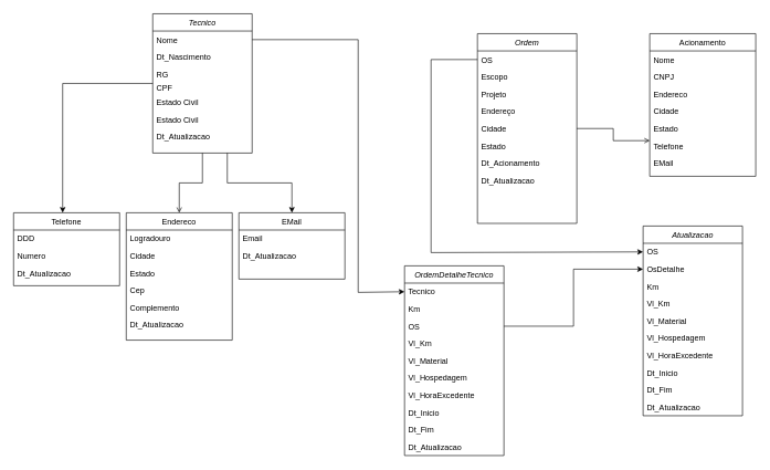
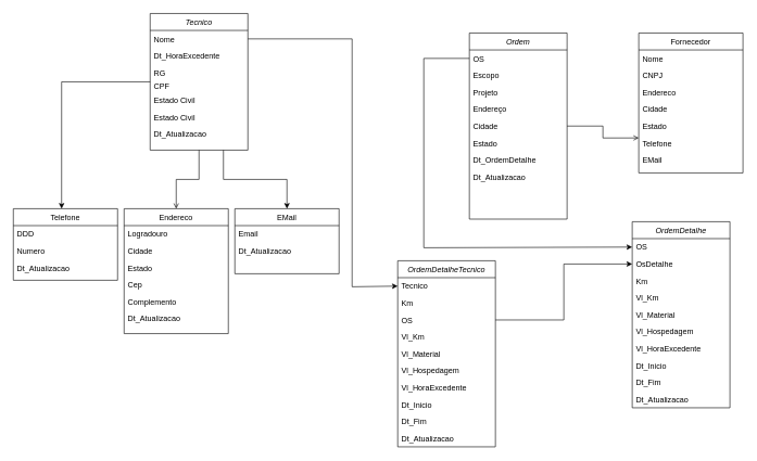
  <mxCell id="0" />
  <mxCell id="1" parent="0" />
  <mxCell id="2" style="edgeStyle=orthogonalEdgeStyle;rounded=0;orthogonalLoop=1;jettySize=auto;html=1;entryX=0.463;entryY=0;entryDx=0;entryDy=0;entryPerimeter=0;" parent="1" source="4" target="20" edge="1"><mxGeometry relative="1" as="geometry" /></mxCell>
  <mxCell id="3" style="edgeStyle=orthogonalEdgeStyle;rounded=0;orthogonalLoop=1;jettySize=auto;html=1;exitX=0.75;exitY=1;exitDx=0;exitDy=0;" parent="1" source="4" target="24" edge="1"><mxGeometry relative="1" as="geometry" /></mxCell>
  <mxCell id="4" value="Tecnico" style="swimlane;fontStyle=2;align=center;verticalAlign=top;childLayout=stackLayout;horizontal=1;startSize=26;horizontalStack=0;resizeParent=1;resizeLast=0;collapsible=1;marginBottom=0;rounded=0;shadow=0;strokeWidth=1;" parent="1" vertex="1"><mxGeometry x="230" y="20" width="150" height="210" as="geometry"><mxRectangle x="230" y="140" width="160" height="26" as="alternateBounds" /></mxGeometry></mxCell>
  <mxCell id="5" value="Nome" style="text;align=left;verticalAlign=top;spacingLeft=4;spacingRight=4;overflow=hidden;rotatable=0;points=[[0,0.5],[1,0.5]];portConstraint=eastwest;" parent="4" vertex="1"><mxGeometry y="26" width="150" height="26" as="geometry" /></mxCell>
- <mxCell id="6" value="Dt_Nascimento" style="text;align=left;verticalAlign=top;spacingLeft=4;spacingRight=4;overflow=hidden;rotatable=0;points=[[0,0.5],[1,0.5]];portConstraint=eastwest;rounded=0;shadow=0;html=0;" parent="4" vertex="1"><mxGeometry y="52" width="150" height="26" as="geometry" /></mxCell>
+ <mxCell id="6" value="Dt_HoraExcedente" style="text;align=left;verticalAlign=top;spacingLeft=4;spacingRight=4;overflow=hidden;rotatable=0;points=[[0,0.5],[1,0.5]];portConstraint=eastwest;rounded=0;shadow=0;html=0;" parent="4" vertex="1"><mxGeometry y="52" width="150" height="26" as="geometry" /></mxCell>
  <mxCell id="7" value="RG" style="text;align=left;verticalAlign=top;spacingLeft=4;spacingRight=4;overflow=hidden;rotatable=0;points=[[0,0.5],[1,0.5]];portConstraint=eastwest;rounded=0;shadow=0;html=0;" parent="4" vertex="1"><mxGeometry y="78" width="150" height="20" as="geometry" /></mxCell>
  <mxCell id="8" value="CPF" style="text;align=left;verticalAlign=top;spacingLeft=4;spacingRight=4;overflow=hidden;rotatable=0;points=[[0,0.5],[1,0.5]];portConstraint=eastwest;rounded=0;shadow=0;html=0;" parent="4" vertex="1"><mxGeometry y="98" width="150" height="22" as="geometry" /></mxCell>
  <mxCell id="9" value="Estado Civil" style="text;align=left;verticalAlign=top;spacingLeft=4;spacingRight=4;overflow=hidden;rotatable=0;points=[[0,0.5],[1,0.5]];portConstraint=eastwest;rounded=0;shadow=0;html=0;" parent="4" vertex="1"><mxGeometry y="120" width="150" height="26" as="geometry" /></mxCell>
  <mxCell id="10" value="Estado Civil" style="text;align=left;verticalAlign=top;spacingLeft=4;spacingRight=4;overflow=hidden;rotatable=0;points=[[0,0.5],[1,0.5]];portConstraint=eastwest;rounded=0;shadow=0;html=0;" vertex="1" parent="4"><mxGeometry y="146" width="150" height="26" as="geometry" /></mxCell>
  <mxCell id="11" value="Dt_Atualizacao" style="text;align=left;verticalAlign=top;spacingLeft=4;spacingRight=4;overflow=hidden;rotatable=0;points=[[0,0.5],[1,0.5]];portConstraint=eastwest;rounded=0;shadow=0;html=0;" parent="4" vertex="1"><mxGeometry y="172" width="150" height="26" as="geometry" /></mxCell>
  <mxCell id="12" value="Endereco" style="swimlane;fontStyle=0;align=center;verticalAlign=top;childLayout=stackLayout;horizontal=1;startSize=26;horizontalStack=0;resizeParent=1;resizeLast=0;collapsible=1;marginBottom=0;rounded=0;shadow=0;strokeWidth=1;" parent="1" vertex="1"><mxGeometry x="190" y="320" width="160" height="192" as="geometry"><mxRectangle x="550" y="140" width="160" height="26" as="alternateBounds" /></mxGeometry></mxCell>
  <mxCell id="13" value="Logradouro" style="text;align=left;verticalAlign=top;spacingLeft=4;spacingRight=4;overflow=hidden;rotatable=0;points=[[0,0.5],[1,0.5]];portConstraint=eastwest;" parent="12" vertex="1"><mxGeometry y="26" width="160" height="26" as="geometry" /></mxCell>
  <mxCell id="14" value="Cidade" style="text;align=left;verticalAlign=top;spacingLeft=4;spacingRight=4;overflow=hidden;rotatable=0;points=[[0,0.5],[1,0.5]];portConstraint=eastwest;rounded=0;shadow=0;html=0;" parent="12" vertex="1"><mxGeometry y="52" width="160" height="26" as="geometry" /></mxCell>
  <mxCell id="15" value="Estado" style="text;align=left;verticalAlign=top;spacingLeft=4;spacingRight=4;overflow=hidden;rotatable=0;points=[[0,0.5],[1,0.5]];portConstraint=eastwest;rounded=0;shadow=0;html=0;" parent="12" vertex="1"><mxGeometry y="78" width="160" height="26" as="geometry" /></mxCell>
  <mxCell id="16" value="Cep" style="text;align=left;verticalAlign=top;spacingLeft=4;spacingRight=4;overflow=hidden;rotatable=0;points=[[0,0.5],[1,0.5]];portConstraint=eastwest;rounded=0;shadow=0;html=0;" parent="12" vertex="1"><mxGeometry y="104" width="160" height="26" as="geometry" /></mxCell>
  <mxCell id="17" value="Complemento" style="text;align=left;verticalAlign=top;spacingLeft=4;spacingRight=4;overflow=hidden;rotatable=0;points=[[0,0.5],[1,0.5]];portConstraint=eastwest;rounded=0;shadow=0;html=0;" parent="12" vertex="1"><mxGeometry y="130" width="160" height="26" as="geometry" /></mxCell>
  <mxCell id="18" value="Dt_Atualizacao" style="text;align=left;verticalAlign=top;spacingLeft=4;spacingRight=4;overflow=hidden;rotatable=0;points=[[0,0.5],[1,0.5]];portConstraint=eastwest;rounded=0;shadow=0;html=0;" parent="12" vertex="1"><mxGeometry y="156" width="160" height="26" as="geometry" /></mxCell>
  <mxCell id="19" value="" style="endArrow=open;shadow=0;strokeWidth=1;rounded=0;endFill=1;edgeStyle=elbowEdgeStyle;elbow=vertical;" parent="1" source="4" target="12" edge="1"><mxGeometry x="0.5" y="41" relative="1" as="geometry"><mxPoint x="380" y="162" as="sourcePoint" /><mxPoint x="540" y="162" as="targetPoint" /><mxPoint x="-40" y="32" as="offset" /></mxGeometry></mxCell>
  <mxCell id="20" value="Telefone" style="swimlane;fontStyle=0;align=center;verticalAlign=top;childLayout=stackLayout;horizontal=1;startSize=26;horizontalStack=0;resizeParent=1;resizeLast=0;collapsible=1;marginBottom=0;rounded=0;shadow=0;strokeWidth=1;" parent="1" vertex="1"><mxGeometry x="20" y="320" width="160" height="110" as="geometry"><mxRectangle x="550" y="140" width="160" height="26" as="alternateBounds" /></mxGeometry></mxCell>
  <mxCell id="21" value="DDD" style="text;align=left;verticalAlign=top;spacingLeft=4;spacingRight=4;overflow=hidden;rotatable=0;points=[[0,0.5],[1,0.5]];portConstraint=eastwest;" parent="20" vertex="1"><mxGeometry y="26" width="160" height="26" as="geometry" /></mxCell>
  <mxCell id="22" value="Numero" style="text;align=left;verticalAlign=top;spacingLeft=4;spacingRight=4;overflow=hidden;rotatable=0;points=[[0,0.5],[1,0.5]];portConstraint=eastwest;rounded=0;shadow=0;html=0;" parent="20" vertex="1"><mxGeometry y="52" width="160" height="26" as="geometry" /></mxCell>
  <mxCell id="23" value="Dt_Atualizacao" style="text;align=left;verticalAlign=top;spacingLeft=4;spacingRight=4;overflow=hidden;rotatable=0;points=[[0,0.5],[1,0.5]];portConstraint=eastwest;rounded=0;shadow=0;html=0;" parent="20" vertex="1"><mxGeometry y="78" width="160" height="26" as="geometry" /></mxCell>
  <mxCell id="24" value="EMail" style="swimlane;fontStyle=0;align=center;verticalAlign=top;childLayout=stackLayout;horizontal=1;startSize=26;horizontalStack=0;resizeParent=1;resizeLast=0;collapsible=1;marginBottom=0;rounded=0;shadow=0;strokeWidth=1;" parent="1" vertex="1"><mxGeometry x="360" y="320" width="160" height="100" as="geometry"><mxRectangle x="550" y="140" width="160" height="26" as="alternateBounds" /></mxGeometry></mxCell>
  <mxCell id="25" value="Email" style="text;align=left;verticalAlign=top;spacingLeft=4;spacingRight=4;overflow=hidden;rotatable=0;points=[[0,0.5],[1,0.5]];portConstraint=eastwest;" parent="24" vertex="1"><mxGeometry y="26" width="160" height="26" as="geometry" /></mxCell>
  <mxCell id="26" value="Dt_Atualizacao" style="text;align=left;verticalAlign=top;spacingLeft=4;spacingRight=4;overflow=hidden;rotatable=0;points=[[0,0.5],[1,0.5]];portConstraint=eastwest;rounded=0;shadow=0;html=0;" parent="24" vertex="1"><mxGeometry y="52" width="160" height="26" as="geometry" /></mxCell>
  <mxCell id="27" style="edgeStyle=orthogonalEdgeStyle;rounded=0;orthogonalLoop=1;jettySize=auto;html=1;entryX=0;entryY=0.75;entryDx=0;entryDy=0;endArrow=open;" parent="1" source="28" target="37" edge="1"><mxGeometry relative="1" as="geometry" /></mxCell>
  <mxCell id="28" value="Ordem" style="swimlane;fontStyle=2;align=center;verticalAlign=top;childLayout=stackLayout;horizontal=1;startSize=26;horizontalStack=0;resizeParent=1;resizeLast=0;collapsible=1;marginBottom=0;rounded=0;shadow=0;strokeWidth=1;" parent="1" vertex="1"><mxGeometry x="720" y="50" width="150" height="286" as="geometry"><mxRectangle x="230" y="140" width="160" height="26" as="alternateBounds" /></mxGeometry></mxCell>
  <mxCell id="29" value="OS" style="text;align=left;verticalAlign=top;spacingLeft=4;spacingRight=4;overflow=hidden;rotatable=0;points=[[0,0.5],[1,0.5]];portConstraint=eastwest;" parent="28" vertex="1"><mxGeometry y="26" width="150" height="26" as="geometry" /></mxCell>
  <mxCell id="30" value="Escopo" style="text;align=left;verticalAlign=top;spacingLeft=4;spacingRight=4;overflow=hidden;rotatable=0;points=[[0,0.5],[1,0.5]];portConstraint=eastwest;" parent="28" vertex="1"><mxGeometry y="52" width="150" height="26" as="geometry" /></mxCell>
  <mxCell id="31" value="Projeto" style="text;align=left;verticalAlign=top;spacingLeft=4;spacingRight=4;overflow=hidden;rotatable=0;points=[[0,0.5],[1,0.5]];portConstraint=eastwest;" parent="28" vertex="1"><mxGeometry y="78" width="150" height="26" as="geometry" /></mxCell>
  <mxCell id="32" value="Endereço" style="text;align=left;verticalAlign=top;spacingLeft=4;spacingRight=4;overflow=hidden;rotatable=0;points=[[0,0.5],[1,0.5]];portConstraint=eastwest;" parent="28" vertex="1"><mxGeometry y="104" width="150" height="26" as="geometry" /></mxCell>
  <mxCell id="33" value="Cidade" style="text;align=left;verticalAlign=top;spacingLeft=4;spacingRight=4;overflow=hidden;rotatable=0;points=[[0,0.5],[1,0.5]];portConstraint=eastwest;" parent="28" vertex="1"><mxGeometry y="130" width="150" height="26" as="geometry" /></mxCell>
  <mxCell id="34" value="Estado" style="text;align=left;verticalAlign=top;spacingLeft=4;spacingRight=4;overflow=hidden;rotatable=0;points=[[0,0.5],[1,0.5]];portConstraint=eastwest;" parent="28" vertex="1"><mxGeometry y="156" width="150" height="26" as="geometry" /></mxCell>
- <mxCell id="35" value="Dt_Acionamento" style="text;align=left;verticalAlign=top;spacingLeft=4;spacingRight=4;overflow=hidden;rotatable=0;points=[[0,0.5],[1,0.5]];portConstraint=eastwest;" parent="28" vertex="1"><mxGeometry y="182" width="150" height="26" as="geometry" /></mxCell>
+ <mxCell id="35" value="Dt_OrdemDetalhe" style="text;align=left;verticalAlign=top;spacingLeft=4;spacingRight=4;overflow=hidden;rotatable=0;points=[[0,0.5],[1,0.5]];portConstraint=eastwest;" parent="28" vertex="1"><mxGeometry y="182" width="150" height="26" as="geometry" /></mxCell>
  <mxCell id="36" value="Dt_Atualizacao" style="text;align=left;verticalAlign=top;spacingLeft=4;spacingRight=4;overflow=hidden;rotatable=0;points=[[0,0.5],[1,0.5]];portConstraint=eastwest;" parent="28" vertex="1"><mxGeometry y="208" width="150" height="26" as="geometry" /></mxCell>
- <mxCell id="37" value="Acionamento" style="swimlane;fontStyle=0;align=center;verticalAlign=top;childLayout=stackLayout;horizontal=1;startSize=26;horizontalStack=0;resizeParent=1;resizeLast=0;collapsible=1;marginBottom=0;rounded=0;shadow=0;strokeWidth=1;" parent="1" vertex="1"><mxGeometry x="980" y="50" width="160" height="215" as="geometry"><mxRectangle x="550" y="140" width="160" height="26" as="alternateBounds" /></mxGeometry></mxCell>
+ <mxCell id="37" value="Fornecedor" style="swimlane;fontStyle=0;align=center;verticalAlign=top;childLayout=stackLayout;horizontal=1;startSize=26;horizontalStack=0;resizeParent=1;resizeLast=0;collapsible=1;marginBottom=0;rounded=0;shadow=0;strokeWidth=1;" parent="1" vertex="1"><mxGeometry x="980" y="50" width="160" height="215" as="geometry"><mxRectangle x="550" y="140" width="160" height="26" as="alternateBounds" /></mxGeometry></mxCell>
  <mxCell id="38" value="Nome" style="text;align=left;verticalAlign=top;spacingLeft=4;spacingRight=4;overflow=hidden;rotatable=0;points=[[0,0.5],[1,0.5]];portConstraint=eastwest;" parent="37" vertex="1"><mxGeometry y="26" width="160" height="26" as="geometry" /></mxCell>
  <mxCell id="39" value="CNPJ" style="text;align=left;verticalAlign=top;spacingLeft=4;spacingRight=4;overflow=hidden;rotatable=0;points=[[0,0.5],[1,0.5]];portConstraint=eastwest;" parent="37" vertex="1"><mxGeometry y="52" width="160" height="26" as="geometry" /></mxCell>
  <mxCell id="40" value="Endereco" style="text;align=left;verticalAlign=top;spacingLeft=4;spacingRight=4;overflow=hidden;rotatable=0;points=[[0,0.5],[1,0.5]];portConstraint=eastwest;rounded=0;shadow=0;html=0;" parent="37" vertex="1"><mxGeometry y="78" width="160" height="26" as="geometry" /></mxCell>
  <mxCell id="41" value="Cidade" style="text;align=left;verticalAlign=top;spacingLeft=4;spacingRight=4;overflow=hidden;rotatable=0;points=[[0,0.5],[1,0.5]];portConstraint=eastwest;rounded=0;shadow=0;html=0;" parent="37" vertex="1"><mxGeometry y="104" width="160" height="26" as="geometry" /></mxCell>
  <mxCell id="42" value="Estado" style="text;align=left;verticalAlign=top;spacingLeft=4;spacingRight=4;overflow=hidden;rotatable=0;points=[[0,0.5],[1,0.5]];portConstraint=eastwest;rounded=0;shadow=0;html=0;" parent="37" vertex="1"><mxGeometry y="130" width="160" height="26" as="geometry" /></mxCell>
  <mxCell id="43" value="Telefone" style="text;align=left;verticalAlign=top;spacingLeft=4;spacingRight=4;overflow=hidden;rotatable=0;points=[[0,0.5],[1,0.5]];portConstraint=eastwest;rounded=0;shadow=0;html=0;" parent="37" vertex="1"><mxGeometry y="156" width="160" height="26" as="geometry" /></mxCell>
  <mxCell id="44" value="EMail" style="text;align=left;verticalAlign=top;spacingLeft=4;spacingRight=4;overflow=hidden;rotatable=0;points=[[0,0.5],[1,0.5]];portConstraint=eastwest;rounded=0;shadow=0;html=0;" parent="37" vertex="1"><mxGeometry y="182" width="160" height="26" as="geometry" /></mxCell>
- <mxCell id="45" value="Atualizacao" style="swimlane;fontStyle=2;align=center;verticalAlign=top;childLayout=stackLayout;horizontal=1;startSize=26;horizontalStack=0;resizeParent=1;resizeLast=0;collapsible=1;marginBottom=0;rounded=0;shadow=0;strokeWidth=1;" parent="1" vertex="1"><mxGeometry x="970" y="340" width="150" height="286" as="geometry"><mxRectangle x="230" y="140" width="160" height="26" as="alternateBounds" /></mxGeometry></mxCell>
+ <mxCell id="45" value="OrdemDetalhe" style="swimlane;fontStyle=2;align=center;verticalAlign=top;childLayout=stackLayout;horizontal=1;startSize=26;horizontalStack=0;resizeParent=1;resizeLast=0;collapsible=1;marginBottom=0;rounded=0;shadow=0;strokeWidth=1;" parent="1" vertex="1"><mxGeometry x="970" y="340" width="150" height="286" as="geometry"><mxRectangle x="230" y="140" width="160" height="26" as="alternateBounds" /></mxGeometry></mxCell>
  <mxCell id="46" value="OS" style="text;align=left;verticalAlign=top;spacingLeft=4;spacingRight=4;overflow=hidden;rotatable=0;points=[[0,0.5],[1,0.5]];portConstraint=eastwest;" parent="45" vertex="1"><mxGeometry y="26" width="150" height="26" as="geometry" /></mxCell>
  <mxCell id="47" value="OsDetalhe" style="text;align=left;verticalAlign=top;spacingLeft=4;spacingRight=4;overflow=hidden;rotatable=0;points=[[0,0.5],[1,0.5]];portConstraint=eastwest;" parent="45" vertex="1"><mxGeometry y="52" width="150" height="26" as="geometry" /></mxCell>
  <mxCell id="48" value="Km" style="text;align=left;verticalAlign=top;spacingLeft=4;spacingRight=4;overflow=hidden;rotatable=0;points=[[0,0.5],[1,0.5]];portConstraint=eastwest;" parent="45" vertex="1"><mxGeometry y="78" width="150" height="26" as="geometry" /></mxCell>
  <mxCell id="49" value="Vl_Km" style="text;align=left;verticalAlign=top;spacingLeft=4;spacingRight=4;overflow=hidden;rotatable=0;points=[[0,0.5],[1,0.5]];portConstraint=eastwest;" parent="45" vertex="1"><mxGeometry y="104" width="150" height="26" as="geometry" /></mxCell>
  <mxCell id="50" value="Vl_Material" style="text;align=left;verticalAlign=top;spacingLeft=4;spacingRight=4;overflow=hidden;rotatable=0;points=[[0,0.5],[1,0.5]];portConstraint=eastwest;" parent="45" vertex="1"><mxGeometry y="130" width="150" height="26" as="geometry" /></mxCell>
  <mxCell id="51" value="Vl_Hospedagem" style="text;align=left;verticalAlign=top;spacingLeft=4;spacingRight=4;overflow=hidden;rotatable=0;points=[[0,0.5],[1,0.5]];portConstraint=eastwest;" parent="45" vertex="1"><mxGeometry y="156" width="150" height="26" as="geometry" /></mxCell>
  <mxCell id="52" value="Vl_HoraExcedente" style="text;align=left;verticalAlign=top;spacingLeft=4;spacingRight=4;overflow=hidden;rotatable=0;points=[[0,0.5],[1,0.5]];portConstraint=eastwest;" parent="45" vertex="1"><mxGeometry y="182" width="150" height="26" as="geometry" /></mxCell>
  <mxCell id="53" value="Dt_Inicio" style="text;align=left;verticalAlign=top;spacingLeft=4;spacingRight=4;overflow=hidden;rotatable=0;points=[[0,0.5],[1,0.5]];portConstraint=eastwest;" parent="45" vertex="1"><mxGeometry y="208" width="150" height="26" as="geometry" /></mxCell>
  <mxCell id="54" value="Dt_Fim" style="text;align=left;verticalAlign=top;spacingLeft=4;spacingRight=4;overflow=hidden;rotatable=0;points=[[0,0.5],[1,0.5]];portConstraint=eastwest;" parent="45" vertex="1"><mxGeometry y="234" width="150" height="26" as="geometry" /></mxCell>
  <mxCell id="55" value="Dt_Atualizacao" style="text;align=left;verticalAlign=top;spacingLeft=4;spacingRight=4;overflow=hidden;rotatable=0;points=[[0,0.5],[1,0.5]];portConstraint=eastwest;" parent="45" vertex="1"><mxGeometry y="260" width="150" height="26" as="geometry" /></mxCell>
  <mxCell id="56" style="edgeStyle=orthogonalEdgeStyle;rounded=0;orthogonalLoop=1;jettySize=auto;html=1;entryX=0;entryY=0.5;entryDx=0;entryDy=0;" parent="1" source="29" target="46" edge="1"><mxGeometry relative="1" as="geometry"><Array as="points"><mxPoint x="650" y="89" /><mxPoint x="650" y="380" /></Array></mxGeometry></mxCell>
  <mxCell id="57" value="OrdemDetalheTecnico" style="swimlane;fontStyle=2;align=center;verticalAlign=top;childLayout=stackLayout;horizontal=1;startSize=26;horizontalStack=0;resizeParent=1;resizeLast=0;collapsible=1;marginBottom=0;rounded=0;shadow=0;strokeWidth=1;" parent="1" vertex="1"><mxGeometry x="610" y="400" width="150" height="286" as="geometry"><mxRectangle x="610" y="430" width="160" height="26" as="alternateBounds" /></mxGeometry></mxCell>
  <mxCell id="58" value="Tecnico" style="text;align=left;verticalAlign=top;spacingLeft=4;spacingRight=4;overflow=hidden;rotatable=0;points=[[0,0.5],[1,0.5]];portConstraint=eastwest;rounded=0;shadow=0;html=0;" parent="57" vertex="1"><mxGeometry y="26" width="150" height="26" as="geometry" /></mxCell>
  <mxCell id="59" value="Km" style="text;align=left;verticalAlign=top;spacingLeft=4;spacingRight=4;overflow=hidden;rotatable=0;points=[[0,0.5],[1,0.5]];portConstraint=eastwest;" parent="57" vertex="1"><mxGeometry y="52" width="150" height="26" as="geometry" /></mxCell>
  <mxCell id="60" value="OS" style="text;align=left;verticalAlign=top;spacingLeft=4;spacingRight=4;overflow=hidden;rotatable=0;points=[[0,0.5],[1,0.5]];portConstraint=eastwest;" parent="57" vertex="1"><mxGeometry y="78" width="150" height="26" as="geometry" /></mxCell>
  <mxCell id="61" value="Vl_Km" style="text;align=left;verticalAlign=top;spacingLeft=4;spacingRight=4;overflow=hidden;rotatable=0;points=[[0,0.5],[1,0.5]];portConstraint=eastwest;" parent="57" vertex="1"><mxGeometry y="104" width="150" height="26" as="geometry" /></mxCell>
  <mxCell id="62" value="Vl_Material" style="text;align=left;verticalAlign=top;spacingLeft=4;spacingRight=4;overflow=hidden;rotatable=0;points=[[0,0.5],[1,0.5]];portConstraint=eastwest;" parent="57" vertex="1"><mxGeometry y="130" width="150" height="26" as="geometry" /></mxCell>
  <mxCell id="63" value="Vl_Hospedagem" style="text;align=left;verticalAlign=top;spacingLeft=4;spacingRight=4;overflow=hidden;rotatable=0;points=[[0,0.5],[1,0.5]];portConstraint=eastwest;" parent="57" vertex="1"><mxGeometry y="156" width="150" height="26" as="geometry" /></mxCell>
  <mxCell id="64" value="Vl_HoraExcedente" style="text;align=left;verticalAlign=top;spacingLeft=4;spacingRight=4;overflow=hidden;rotatable=0;points=[[0,0.5],[1,0.5]];portConstraint=eastwest;" parent="57" vertex="1"><mxGeometry y="182" width="150" height="26" as="geometry" /></mxCell>
  <mxCell id="65" value="Dt_Inicio" style="text;align=left;verticalAlign=top;spacingLeft=4;spacingRight=4;overflow=hidden;rotatable=0;points=[[0,0.5],[1,0.5]];portConstraint=eastwest;" parent="57" vertex="1"><mxGeometry y="208" width="150" height="26" as="geometry" /></mxCell>
  <mxCell id="66" value="Dt_Fim" style="text;align=left;verticalAlign=top;spacingLeft=4;spacingRight=4;overflow=hidden;rotatable=0;points=[[0,0.5],[1,0.5]];portConstraint=eastwest;" parent="57" vertex="1"><mxGeometry y="234" width="150" height="26" as="geometry" /></mxCell>
  <mxCell id="67" value="Dt_Atualizacao" style="text;align=left;verticalAlign=top;spacingLeft=4;spacingRight=4;overflow=hidden;rotatable=0;points=[[0,0.5],[1,0.5]];portConstraint=eastwest;" parent="57" vertex="1"><mxGeometry y="260" width="150" height="26" as="geometry" /></mxCell>
  <mxCell id="68" style="edgeStyle=orthogonalEdgeStyle;rounded=0;orthogonalLoop=1;jettySize=auto;html=1;entryX=0;entryY=0.5;entryDx=0;entryDy=0;" parent="1" source="60" target="47" edge="1"><mxGeometry relative="1" as="geometry" /></mxCell>
  <mxCell id="69" style="edgeStyle=orthogonalEdgeStyle;rounded=0;orthogonalLoop=1;jettySize=auto;html=1;entryX=0;entryY=0.5;entryDx=0;entryDy=0;" parent="1" source="5" target="58" edge="1"><mxGeometry relative="1" as="geometry"><Array as="points"><mxPoint x="540" y="59" /><mxPoint x="540" y="440" /></Array></mxGeometry></mxCell>
